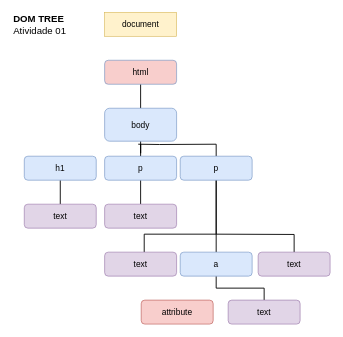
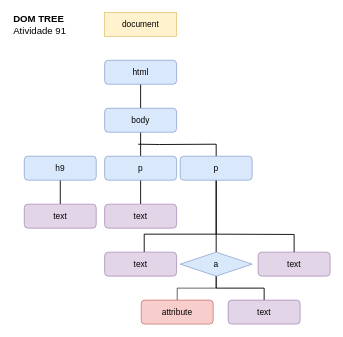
  <mxCell id="0" />
  <mxCell id="1" parent="0" />
  <mxCell id="2" value="document" style="whiteSpace=wrap;html=1;fillColor=#fff2cc;strokeColor=#d6b656;fontSize=14;rounded=0;" vertex="1" parent="1"><mxGeometry x="174" y="20" width="120" height="40" as="geometry" /></mxCell>
  <mxCell id="3" value="" style="edgeStyle=orthogonalEdgeStyle;rounded=0;orthogonalLoop=1;jettySize=auto;html=1;strokeWidth=1.5;startArrow=none;startFill=0;endArrow=none;endFill=0;" edge="1" parent="1" source="4" target="7"><mxGeometry relative="1" as="geometry" /></mxCell>
- <mxCell id="4" value="html" style="rounded=1;whiteSpace=wrap;html=1;fillColor=#f8cecc;strokeColor=#6c8ebf;fontSize=14;" vertex="1" parent="1"><mxGeometry x="174" y="100" width="120" height="40" as="geometry" /></mxCell>
+ <mxCell id="4" value="html" style="rounded=1;whiteSpace=wrap;html=1;fillColor=#dae8fc;strokeColor=#6c8ebf;fontSize=14;" vertex="1" parent="1"><mxGeometry x="174" y="100" width="120" height="40" as="geometry" /></mxCell>
  <mxCell id="5" value="" style="edgeStyle=orthogonalEdgeStyle;rounded=0;orthogonalLoop=1;jettySize=auto;html=1;strokeWidth=1.5;startArrow=none;startFill=0;endArrow=none;endFill=0;" edge="1" parent="1" source="7" target="11"><mxGeometry relative="1" as="geometry" /></mxCell>
  <mxCell id="6" value="" style="edgeStyle=orthogonalEdgeStyle;rounded=0;orthogonalLoop=1;jettySize=auto;html=1;strokeWidth=1.5;startArrow=none;startFill=0;endArrow=none;endFill=0;" edge="1" parent="1" target="15"><mxGeometry relative="1" as="geometry"><mxPoint x="230" y="240" as="sourcePoint" /></mxGeometry></mxCell>
- <mxCell id="7" value="body" style="rounded=1;whiteSpace=wrap;html=1;fillColor=#dae8fc;strokeColor=#6c8ebf;fontSize=14;" vertex="1" parent="1"><mxGeometry x="174" y="180" width="120" height="55" as="geometry" /></mxCell>
+ <mxCell id="7" value="body" style="rounded=1;whiteSpace=wrap;html=1;fillColor=#dae8fc;strokeColor=#6c8ebf;fontSize=14;" vertex="1" parent="1"><mxGeometry x="174" y="180" width="120" height="40" as="geometry" /></mxCell>
  <mxCell id="8" value="" style="edgeStyle=orthogonalEdgeStyle;rounded=0;orthogonalLoop=1;jettySize=auto;html=1;strokeWidth=1.5;startArrow=none;startFill=0;endArrow=none;endFill=0;" edge="1" parent="1" source="9" target="16"><mxGeometry relative="1" as="geometry" /></mxCell>
- <mxCell id="9" value="h1" style="rounded=1;whiteSpace=wrap;html=1;fillColor=#dae8fc;strokeColor=#6c8ebf;fontSize=14;" vertex="1" parent="1"><mxGeometry x="40" y="260" width="120" height="40" as="geometry" /></mxCell>
+ <mxCell id="9" value="h9" style="rounded=1;whiteSpace=wrap;html=1;fillColor=#dae8fc;strokeColor=#6c8ebf;fontSize=14;" vertex="1" parent="1"><mxGeometry x="40" y="260" width="120" height="40" as="geometry" /></mxCell>
  <mxCell id="10" value="" style="edgeStyle=orthogonalEdgeStyle;rounded=0;orthogonalLoop=1;jettySize=auto;html=1;strokeWidth=1.5;startArrow=none;startFill=0;endArrow=none;endFill=0;" edge="1" parent="1" source="11" target="17"><mxGeometry relative="1" as="geometry" /></mxCell>
  <mxCell id="11" value="p" style="rounded=1;whiteSpace=wrap;html=1;fillColor=#dae8fc;strokeColor=#6c8ebf;fontSize=14;" vertex="1" parent="1"><mxGeometry x="174" y="260" width="120" height="40" as="geometry" /></mxCell>
  <mxCell id="12" value="" style="edgeStyle=orthogonalEdgeStyle;rounded=0;orthogonalLoop=1;jettySize=auto;html=1;strokeWidth=1.5;startArrow=none;startFill=0;endArrow=none;endFill=0;" edge="1" parent="1" source="15" target="18"><mxGeometry relative="1" as="geometry"><Array as="points"><mxPoint x="360" y="390" /><mxPoint x="240" y="390" /></Array></mxGeometry></mxCell>
  <mxCell id="13" style="edgeStyle=orthogonalEdgeStyle;rounded=0;orthogonalLoop=1;jettySize=auto;html=1;entryX=0.5;entryY=0;entryDx=0;entryDy=0;strokeWidth=1.5;startArrow=none;startFill=0;endArrow=none;endFill=0;" edge="1" parent="1" source="15" target="21"><mxGeometry relative="1" as="geometry" /></mxCell>
  <mxCell id="14" style="edgeStyle=orthogonalEdgeStyle;rounded=0;orthogonalLoop=1;jettySize=auto;html=1;entryX=0.5;entryY=0;entryDx=0;entryDy=0;strokeWidth=1.5;endArrow=none;endFill=0;" edge="1" parent="1" target="22"><mxGeometry relative="1" as="geometry"><mxPoint x="360" y="390" as="sourcePoint" /></mxGeometry></mxCell>
  <mxCell id="15" value="p" style="rounded=1;whiteSpace=wrap;html=1;fillColor=#dae8fc;strokeColor=#6c8ebf;fontSize=14;" vertex="1" parent="1"><mxGeometry x="300" y="260" width="120" height="40" as="geometry" /></mxCell>
  <mxCell id="16" value="text" style="rounded=1;whiteSpace=wrap;html=1;fillColor=#e1d5e7;strokeColor=#9673a6;fontSize=14;" vertex="1" parent="1"><mxGeometry x="40" y="340" width="120" height="40" as="geometry" /></mxCell>
  <mxCell id="17" value="text" style="rounded=1;whiteSpace=wrap;html=1;fillColor=#e1d5e7;strokeColor=#9673a6;fontSize=14;" vertex="1" parent="1"><mxGeometry x="174" y="340" width="120" height="40" as="geometry" /></mxCell>
  <mxCell id="18" value="text" style="rounded=1;whiteSpace=wrap;html=1;fillColor=#e1d5e7;strokeColor=#9673a6;fontSize=14;" vertex="1" parent="1"><mxGeometry x="174" y="420" width="120" height="40" as="geometry" /></mxCell>
  <mxCell id="19" style="edgeStyle=orthogonalEdgeStyle;rounded=0;orthogonalLoop=1;jettySize=auto;html=1;strokeWidth=1.5;startArrow=none;startFill=0;endArrow=none;endFill=0;" edge="1" parent="1" source="21" target="23"><mxGeometry relative="1" as="geometry"><mxPoint x="420" y="500" as="targetPoint" /><Array as="points"><mxPoint x="360" y="480" /><mxPoint x="440" y="480" /></Array></mxGeometry></mxCell>
- <mxCell id="21" value="a" style="rounded=1;whiteSpace=wrap;html=1;fillColor=#dae8fc;strokeColor=#6c8ebf;fontSize=14;" vertex="1" parent="1"><mxGeometry x="300" y="420" width="120" height="40" as="geometry" /></mxCell>
+ <mxCell id="20" style="edgeStyle=orthogonalEdgeStyle;rounded=0;orthogonalLoop=1;jettySize=auto;html=1;entryX=0.5;entryY=0;entryDx=0;entryDy=0;endArrow=none;endFill=0;" edge="1" parent="1" source="21" target="24"><mxGeometry relative="1" as="geometry" /></mxCell>
+ <mxCell id="21" value="a" style="rhombus;whiteSpace=wrap;html=1;fillColor=#dae8fc;strokeColor=#6c8ebf;fontSize=14;" vertex="1" parent="1"><mxGeometry x="300" y="420" width="120" height="40" as="geometry" /></mxCell>
  <mxCell id="22" value="text" style="rounded=1;whiteSpace=wrap;html=1;fillColor=#e1d5e7;strokeColor=#9673a6;fontSize=14;" vertex="1" parent="1"><mxGeometry x="430" y="420" width="120" height="40" as="geometry" /></mxCell>
  <mxCell id="23" value="text" style="rounded=1;whiteSpace=wrap;html=1;fillColor=#e1d5e7;strokeColor=#9673a6;fontSize=14;" vertex="1" parent="1"><mxGeometry x="380" y="500" width="120" height="40" as="geometry" /></mxCell>
  <mxCell id="24" value="attribute" style="rounded=1;whiteSpace=wrap;html=1;fillColor=#f8cecc;strokeColor=#b85450;fontSize=14;" vertex="1" parent="1"><mxGeometry x="235" y="500" width="120" height="40" as="geometry" /></mxCell>
- <mxCell id="25" value="DOM TREE&lt;br&gt;&lt;span style=&quot;font-weight: normal;&quot;&gt;Atividade 01&lt;/span&gt;" style="text;html=1;strokeColor=none;fillColor=none;align=left;verticalAlign=middle;whiteSpace=wrap;rounded=0;fontSize=16;fontStyle=1" vertex="1" parent="1"><mxGeometry x="20" y="25" width="120" height="30" as="geometry" /></mxCell>
+ <mxCell id="25" value="DOM TREE&lt;br&gt;&lt;span style=&quot;font-weight: normal;&quot;&gt;Atividade 91&lt;/span&gt;" style="text;html=1;strokeColor=none;fillColor=none;align=left;verticalAlign=middle;whiteSpace=wrap;rounded=0;fontSize=16;fontStyle=1" vertex="1" parent="1"><mxGeometry x="20" y="25" width="120" height="30" as="geometry" /></mxCell>
